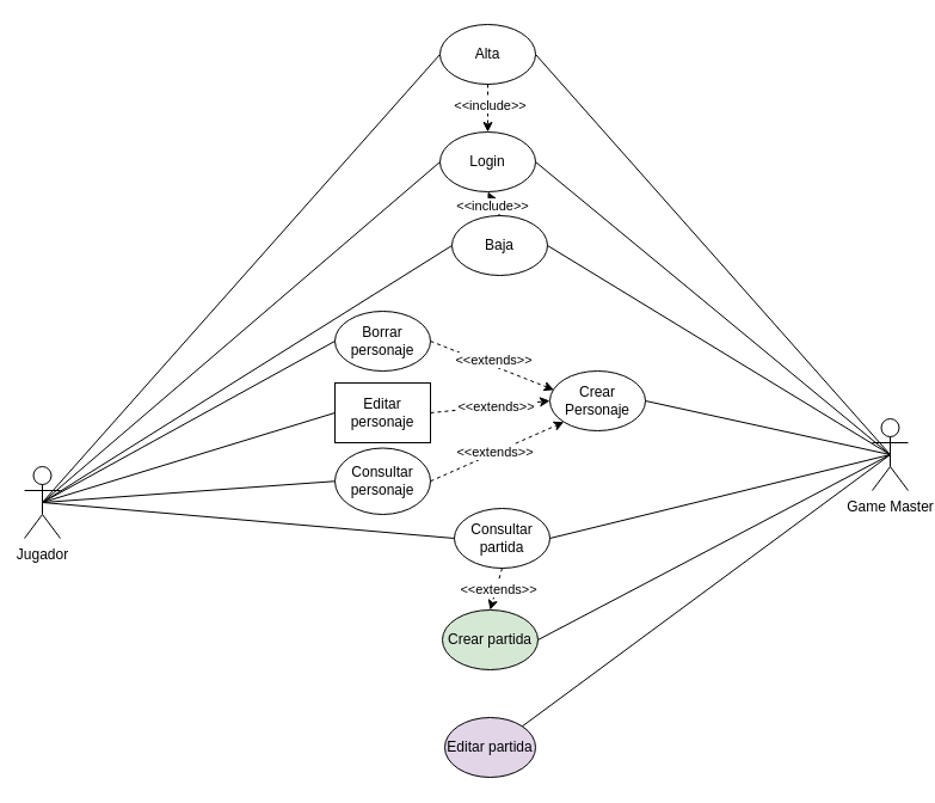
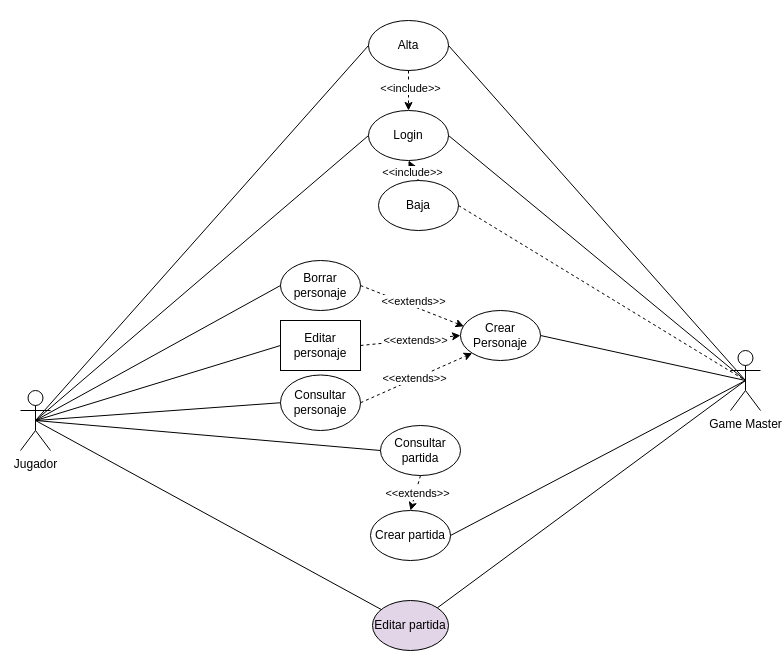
  <mxCell id="0" />
  <mxCell id="1" parent="0" />
  <mxCell id="2" value="Jugador" style="shape=umlActor;verticalLabelPosition=bottom;verticalAlign=top;html=1;outlineConnect=0;" parent="1" vertex="1"><mxGeometry x="20" y="390" width="30" height="60" as="geometry" /></mxCell>
  <mxCell id="3" value="Alta" style="ellipse;whiteSpace=wrap;html=1;" parent="1" vertex="1"><mxGeometry x="368" y="20" width="80" height="50" as="geometry" /></mxCell>
  <mxCell id="4" value="Login" style="ellipse;whiteSpace=wrap;html=1;" parent="1" vertex="1"><mxGeometry x="368" y="110" width="80" height="50" as="geometry" /></mxCell>
  <mxCell id="5" value="Baja" style="ellipse;whiteSpace=wrap;html=1;" parent="1" vertex="1"><mxGeometry x="378" y="180" width="80" height="50" as="geometry" /></mxCell>
  <mxCell id="6" value="Borrar&lt;div&gt;personaje&lt;/div&gt;" style="ellipse;whiteSpace=wrap;html=1;" parent="1" vertex="1"><mxGeometry x="280" y="260" width="80" height="50" as="geometry" /></mxCell>
  <mxCell id="7" value="Crear Personaje" style="ellipse;whiteSpace=wrap;html=1;" parent="1" vertex="1"><mxGeometry x="460" y="310" width="80" height="50" as="geometry" /></mxCell>
  <mxCell id="8" value="Consultar personaje" style="ellipse;whiteSpace=wrap;html=1;" parent="1" vertex="1"><mxGeometry x="280" y="374.5" width="80" height="55.5" as="geometry" /></mxCell>
  <mxCell id="9" value="Consultar partida" style="ellipse;whiteSpace=wrap;html=1;" parent="1" vertex="1"><mxGeometry x="380" y="425" width="80" height="50" as="geometry" /></mxCell>
  <mxCell id="10" value="" style="endArrow=none;html=1;rounded=0;exitX=0.5;exitY=0.5;exitDx=0;exitDy=0;exitPerimeter=0;entryX=0;entryY=0.5;entryDx=0;entryDy=0;" parent="1" source="2" target="3" edge="1"><mxGeometry width="50" height="50" relative="1" as="geometry"><mxPoint x="90" y="310" as="sourcePoint" /><mxPoint x="140" y="260" as="targetPoint" /></mxGeometry></mxCell>
- <mxCell id="11" value="" style="endArrow=none;html=1;rounded=0;exitX=0.5;exitY=0.5;exitDx=0;exitDy=0;exitPerimeter=0;entryX=0;entryY=0.5;entryDx=0;entryDy=0;" parent="1" source="2" target="5" edge="1"><mxGeometry width="50" height="50" relative="1" as="geometry"><mxPoint x="130" y="360" as="sourcePoint" /><mxPoint x="180" y="310" as="targetPoint" /></mxGeometry></mxCell>
+ <mxCell id="11" value="" style="endArrow=none;html=1;rounded=0;exitX=0.5;exitY=0.5;exitDx=0;exitDy=0;exitPerimeter=0;" parent="1" source="2" target="16" edge="1"><mxGeometry width="50" height="50" relative="1" as="geometry"><mxPoint x="130" y="360" as="sourcePoint" /><mxPoint x="180" y="310" as="targetPoint" /></mxGeometry></mxCell>
  <mxCell id="12" value="" style="endArrow=none;html=1;rounded=0;exitX=0.5;exitY=0.5;exitDx=0;exitDy=0;exitPerimeter=0;entryX=0;entryY=0.5;entryDx=0;entryDy=0;" parent="1" source="2" target="6" edge="1"><mxGeometry width="50" height="50" relative="1" as="geometry"><mxPoint x="380" y="430" as="sourcePoint" /><mxPoint x="430" y="380" as="targetPoint" /></mxGeometry></mxCell>
  <mxCell id="13" value="" style="endArrow=none;html=1;rounded=0;exitX=0.5;exitY=0.5;exitDx=0;exitDy=0;exitPerimeter=0;entryX=0;entryY=0.5;entryDx=0;entryDy=0;" parent="1" source="2" target="8" edge="1"><mxGeometry width="50" height="50" relative="1" as="geometry"><mxPoint x="380" y="430" as="sourcePoint" /><mxPoint x="430" y="380" as="targetPoint" /></mxGeometry></mxCell>
  <mxCell id="14" value="" style="endArrow=none;html=1;rounded=0;exitX=0.5;exitY=0.5;exitDx=0;exitDy=0;exitPerimeter=0;entryX=0;entryY=0.5;entryDx=0;entryDy=0;" parent="1" source="2" target="9" edge="1"><mxGeometry width="50" height="50" relative="1" as="geometry"><mxPoint x="380" y="430" as="sourcePoint" /><mxPoint x="430" y="380" as="targetPoint" /></mxGeometry></mxCell>
  <mxCell id="15" value="Game Master" style="shape=umlActor;verticalLabelPosition=bottom;verticalAlign=top;html=1;outlineConnect=0;" parent="1" vertex="1"><mxGeometry x="730" y="350" width="30" height="60" as="geometry" /></mxCell>
  <mxCell id="16" value="Editar partida" style="ellipse;whiteSpace=wrap;html=1;fillColor=#e1d5e7;" parent="1" vertex="1"><mxGeometry x="372" y="600" width="76" height="50" as="geometry" /></mxCell>
- <mxCell id="17" value="Crear partida" style="ellipse;whiteSpace=wrap;html=1;fillColor=#d5e8d4;" parent="1" vertex="1"><mxGeometry x="370" y="510" width="80" height="50" as="geometry" /></mxCell>
+ <mxCell id="17" value="Crear partida" style="ellipse;whiteSpace=wrap;html=1;" parent="1" vertex="1"><mxGeometry x="370" y="510" width="80" height="50" as="geometry" /></mxCell>
  <mxCell id="18" value="" style="endArrow=none;html=1;rounded=0;exitX=0.5;exitY=0.5;exitDx=0;exitDy=0;exitPerimeter=0;entryX=1;entryY=0;entryDx=0;entryDy=0;" parent="1" source="15" target="16" edge="1"><mxGeometry width="50" height="50" relative="1" as="geometry"><mxPoint x="190" y="690" as="sourcePoint" /><mxPoint x="240" y="640" as="targetPoint" /></mxGeometry></mxCell>
  <mxCell id="19" value="Editar personaje" style="whiteSpace=wrap;html=1;rounded=0;" parent="1" vertex="1"><mxGeometry x="280" y="320" width="80" height="50" as="geometry" /></mxCell>
  <mxCell id="20" value="" style="endArrow=none;html=1;rounded=0;exitX=0.5;exitY=0.5;exitDx=0;exitDy=0;exitPerimeter=0;entryX=0;entryY=0.5;entryDx=0;entryDy=0;" parent="1" source="2" target="19" edge="1"><mxGeometry width="50" height="50" relative="1" as="geometry"><mxPoint x="410" y="330" as="sourcePoint" /><mxPoint x="460" y="280" as="targetPoint" /></mxGeometry></mxCell>
  <mxCell id="21" value="" style="endArrow=none;html=1;rounded=0;exitX=1;exitY=0.5;exitDx=0;exitDy=0;entryX=0.5;entryY=0.5;entryDx=0;entryDy=0;entryPerimeter=0;" parent="1" source="3" target="15" edge="1"><mxGeometry width="50" height="50" relative="1" as="geometry"><mxPoint x="410" y="350" as="sourcePoint" /><mxPoint x="460" y="300" as="targetPoint" /></mxGeometry></mxCell>
  <mxCell id="22" value="" style="endArrow=none;html=1;rounded=0;exitX=0.5;exitY=0.5;exitDx=0;exitDy=0;exitPerimeter=0;entryX=0;entryY=0.5;entryDx=0;entryDy=0;" parent="1" source="2" target="4" edge="1"><mxGeometry width="50" height="50" relative="1" as="geometry"><mxPoint x="410" y="350" as="sourcePoint" /><mxPoint x="460" y="300" as="targetPoint" /></mxGeometry></mxCell>
  <mxCell id="23" value="" style="endArrow=none;html=1;rounded=0;entryX=0.5;entryY=0.5;entryDx=0;entryDy=0;entryPerimeter=0;exitX=1;exitY=0.5;exitDx=0;exitDy=0;" parent="1" source="4" target="15" edge="1"><mxGeometry width="50" height="50" relative="1" as="geometry"><mxPoint x="410" y="350" as="sourcePoint" /><mxPoint x="460" y="300" as="targetPoint" /></mxGeometry></mxCell>
- <mxCell id="24" value="" style="endArrow=none;html=1;rounded=0;entryX=0.5;entryY=0.5;entryDx=0;entryDy=0;entryPerimeter=0;exitX=1;exitY=0.5;exitDx=0;exitDy=0;" parent="1" source="5" target="15" edge="1"><mxGeometry width="50" height="50" relative="1" as="geometry"><mxPoint x="410" y="350" as="sourcePoint" /><mxPoint x="460" y="300" as="targetPoint" /></mxGeometry></mxCell>
+ <mxCell id="24" value="" style="endArrow=none;html=1;rounded=0;entryX=0.5;entryY=0.5;entryDx=0;entryDy=0;entryPerimeter=0;exitX=1;exitY=0.5;exitDx=0;exitDy=0;dashed=1;" parent="1" source="5" target="15" edge="1"><mxGeometry width="50" height="50" relative="1" as="geometry"><mxPoint x="410" y="350" as="sourcePoint" /><mxPoint x="460" y="300" as="targetPoint" /></mxGeometry></mxCell>
  <mxCell id="25" value="" style="endArrow=classic;html=1;rounded=0;entryX=0;entryY=0.5;entryDx=0;entryDy=0;exitX=1;exitY=0.5;exitDx=0;exitDy=0;dashed=1;" parent="1" source="19" target="7" edge="1"><mxGeometry width="50" height="50" relative="1" as="geometry"><mxPoint x="520" y="370" as="sourcePoint" /><mxPoint x="570" y="320" as="targetPoint" /></mxGeometry></mxCell>
  <mxCell id="26" value="&amp;lt;&amp;lt;extends&amp;gt;&amp;gt;" style="edgeLabel;html=1;align=center;verticalAlign=middle;resizable=0;points=[];" parent="25" vertex="1" connectable="0"><mxGeometry x="0.1" relative="1" as="geometry"><mxPoint as="offset" /></mxGeometry></mxCell>
  <mxCell id="27" value="" style="endArrow=classic;html=1;rounded=0;exitX=1;exitY=0.5;exitDx=0;exitDy=0;entryX=0.043;entryY=0.316;entryDx=0;entryDy=0;entryPerimeter=0;dashed=1;" parent="1" source="6" target="7" edge="1"><mxGeometry width="50" height="50" relative="1" as="geometry"><mxPoint x="520" y="370" as="sourcePoint" /><mxPoint x="570" y="320" as="targetPoint" /></mxGeometry></mxCell>
  <mxCell id="28" value="&amp;lt;&amp;lt;extends&amp;gt;&amp;gt;" style="edgeLabel;html=1;align=center;verticalAlign=middle;resizable=0;points=[];" parent="27" vertex="1" connectable="0"><mxGeometry x="-0.027" y="5" relative="1" as="geometry"><mxPoint as="offset" /></mxGeometry></mxCell>
  <mxCell id="29" value="" style="endArrow=classic;html=1;rounded=0;exitX=1;exitY=0.5;exitDx=0;exitDy=0;entryX=0;entryY=1;entryDx=0;entryDy=0;dashed=1;" parent="1" source="8" target="7" edge="1"><mxGeometry width="50" height="50" relative="1" as="geometry"><mxPoint x="520" y="370" as="sourcePoint" /><mxPoint x="570" y="320" as="targetPoint" /></mxGeometry></mxCell>
  <mxCell id="30" value="&amp;lt;&amp;lt;extends&amp;gt;&amp;gt;" style="edgeLabel;html=1;align=center;verticalAlign=middle;resizable=0;points=[];" parent="29" vertex="1" connectable="0"><mxGeometry x="-0.042" relative="1" as="geometry"><mxPoint y="-1" as="offset" /></mxGeometry></mxCell>
  <mxCell id="31" value="" style="endArrow=classic;html=1;rounded=0;exitX=0.5;exitY=1;exitDx=0;exitDy=0;entryX=0.5;entryY=0;entryDx=0;entryDy=0;dashed=1;" parent="1" source="9" target="17" edge="1"><mxGeometry width="50" height="50" relative="1" as="geometry"><mxPoint x="520" y="430" as="sourcePoint" /><mxPoint x="570" y="380" as="targetPoint" /></mxGeometry></mxCell>
  <mxCell id="32" value="&amp;lt;&amp;lt;extends&amp;gt;&amp;gt;" style="edgeLabel;html=1;align=center;verticalAlign=middle;resizable=0;points=[];" parent="31" vertex="1" connectable="0"><mxGeometry x="-0.018" y="1" relative="1" as="geometry"><mxPoint as="offset" /></mxGeometry></mxCell>
  <mxCell id="33" value="" style="endArrow=classic;html=1;rounded=0;exitX=0.5;exitY=1;exitDx=0;exitDy=0;entryX=0.5;entryY=0;entryDx=0;entryDy=0;dashed=1;" parent="1" source="3" target="4" edge="1"><mxGeometry width="50" height="50" relative="1" as="geometry"><mxPoint x="520" y="180" as="sourcePoint" /><mxPoint x="570" y="130" as="targetPoint" /></mxGeometry></mxCell>
  <mxCell id="34" value="&amp;lt;&amp;lt;include&amp;gt;&amp;gt;" style="edgeLabel;html=1;align=center;verticalAlign=middle;resizable=0;points=[];" parent="33" vertex="1" connectable="0"><mxGeometry x="-0.151" y="1" relative="1" as="geometry"><mxPoint as="offset" /></mxGeometry></mxCell>
  <mxCell id="35" value="" style="endArrow=classic;html=1;rounded=0;exitX=0.5;exitY=0;exitDx=0;exitDy=0;entryX=0.5;entryY=1;entryDx=0;entryDy=0;dashed=1;" parent="1" source="5" target="4" edge="1"><mxGeometry width="50" height="50" relative="1" as="geometry"><mxPoint x="520" y="180" as="sourcePoint" /><mxPoint x="570" y="130" as="targetPoint" /></mxGeometry></mxCell>
  <mxCell id="36" value="&amp;lt;&amp;lt;include&amp;gt;&amp;gt;" style="edgeLabel;html=1;align=center;verticalAlign=middle;resizable=0;points=[];" parent="35" vertex="1" connectable="0"><mxGeometry x="-0.127" y="2" relative="1" as="geometry"><mxPoint as="offset" /></mxGeometry></mxCell>
  <mxCell id="37" value="" style="endArrow=none;html=1;rounded=0;exitX=1;exitY=0.5;exitDx=0;exitDy=0;entryX=0.5;entryY=0.5;entryDx=0;entryDy=0;entryPerimeter=0;" parent="1" source="7" target="15" edge="1"><mxGeometry width="50" height="50" relative="1" as="geometry"><mxPoint x="520" y="360" as="sourcePoint" /><mxPoint x="570" y="310" as="targetPoint" /></mxGeometry></mxCell>
- <mxCell id="38" value="" style="endArrow=none;html=1;rounded=0;exitX=1;exitY=0.5;exitDx=0;exitDy=0;entryX=0.5;entryY=0.5;entryDx=0;entryDy=0;entryPerimeter=0;" parent="1" source="9" target="15" edge="1"><mxGeometry width="50" height="50" relative="1" as="geometry"><mxPoint x="510" y="350" as="sourcePoint" /><mxPoint x="560" y="300" as="targetPoint" /></mxGeometry></mxCell>
  <mxCell id="39" value="" style="endArrow=none;html=1;rounded=0;exitX=1;exitY=0.5;exitDx=0;exitDy=0;entryX=0.5;entryY=0.5;entryDx=0;entryDy=0;entryPerimeter=0;" parent="1" source="17" target="15" edge="1"><mxGeometry width="50" height="50" relative="1" as="geometry"><mxPoint x="510" y="350" as="sourcePoint" /><mxPoint x="560" y="300" as="targetPoint" /></mxGeometry></mxCell>
